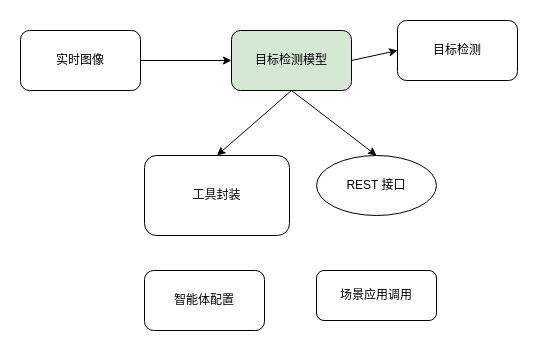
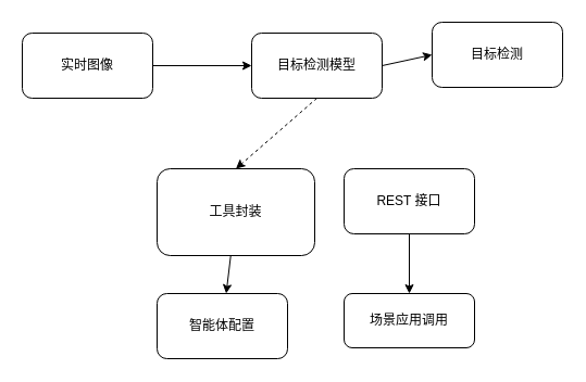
  <mxCell id="0" />
  <mxCell id="1" parent="0" />
- <mxCell id="2" value="目标检测模型" style="rounded=1;whiteSpace=wrap;html=1;fillColor=#d5e8d4;" vertex="1" parent="1"><mxGeometry x="231" y="30" width="120" height="60" as="geometry" /></mxCell>
+ <mxCell id="2" value="目标检测模型" style="rounded=1;whiteSpace=wrap;html=1;" vertex="1" parent="1"><mxGeometry x="231" y="30" width="120" height="60" as="geometry" /></mxCell>
  <mxCell id="3" value="实时图像" style="rounded=1;whiteSpace=wrap;html=1;" vertex="1" parent="1"><mxGeometry x="20" y="30" width="120" height="60" as="geometry" /></mxCell>
  <mxCell id="4" value="" style="endArrow=classic;html=1;rounded=0;exitX=1;exitY=0.5;exitDx=0;exitDy=0;entryX=0;entryY=0.5;entryDx=0;entryDy=0;" edge="1" parent="1" source="3" target="2"><mxGeometry width="50" height="50" relative="1" as="geometry"><mxPoint x="327" y="260" as="sourcePoint" /><mxPoint x="377" y="210" as="targetPoint" /></mxGeometry></mxCell>
  <mxCell id="5" value="目标检测" style="rounded=1;whiteSpace=wrap;html=1;" vertex="1" parent="1"><mxGeometry x="397" y="20" width="120" height="60" as="geometry" /></mxCell>
  <mxCell id="6" value="" style="endArrow=classic;html=1;rounded=0;exitX=1;exitY=0.5;exitDx=0;exitDy=0;entryX=0;entryY=0.5;entryDx=0;entryDy=0;" edge="1" parent="1" source="2" target="5"><mxGeometry width="50" height="50" relative="1" as="geometry"><mxPoint x="139" y="70" as="sourcePoint" /><mxPoint x="227" y="70" as="targetPoint" /></mxGeometry></mxCell>
- <mxCell id="7" value="" style="endArrow=classic;html=1;rounded=0;exitX=0.5;exitY=1;exitDx=0;exitDy=0;entryX=0.5;entryY=0;entryDx=0;entryDy=0;" edge="1" parent="1" source="2" target="8"><mxGeometry width="50" height="50" relative="1" as="geometry"><mxPoint x="327" y="260" as="sourcePoint" /><mxPoint x="277" y="160" as="targetPoint" /></mxGeometry></mxCell>
+ <mxCell id="7" value="" style="endArrow=classic;html=1;rounded=0;exitX=0.5;exitY=1;exitDx=0;exitDy=0;entryX=0.5;entryY=0;entryDx=0;entryDy=0;dashed=1;" edge="1" parent="1" source="2" target="8"><mxGeometry width="50" height="50" relative="1" as="geometry"><mxPoint x="327" y="260" as="sourcePoint" /><mxPoint x="277" y="160" as="targetPoint" /></mxGeometry></mxCell>
  <mxCell id="8" value="工具封装" style="rounded=1;whiteSpace=wrap;html=1;" vertex="1" parent="1"><mxGeometry x="144" y="155" width="145" height="80" as="geometry" /></mxCell>
  <mxCell id="9" value="智能体配置" style="rounded=1;whiteSpace=wrap;html=1;" vertex="1" parent="1"><mxGeometry x="144" y="270" width="120" height="60" as="geometry" /></mxCell>
- <mxCell id="11" value="REST 接口" style="ellipse;whiteSpace=wrap;html=1;" vertex="1" parent="1"><mxGeometry x="316" y="155" width="120" height="60" as="geometry" /></mxCell>
- <mxCell id="12" value="" style="endArrow=classic;html=1;rounded=0;exitX=0.5;exitY=1;exitDx=0;exitDy=0;entryX=0.5;entryY=0;entryDx=0;entryDy=0;" edge="1" parent="1" source="2" target="11"><mxGeometry width="50" height="50" relative="1" as="geometry"><mxPoint x="327" y="260" as="sourcePoint" /><mxPoint x="377" y="210" as="targetPoint" /></mxGeometry></mxCell>
+ <mxCell id="10" value="" style="endArrow=classic;html=1;rounded=0;" edge="1" parent="1" source="8" target="9"><mxGeometry width="50" height="50" relative="1" as="geometry"><mxPoint x="287" y="100" as="sourcePoint" /><mxPoint x="287" y="168" as="targetPoint" /></mxGeometry></mxCell>
+ <mxCell id="11" value="REST 接口" style="rounded=1;whiteSpace=wrap;html=1;" vertex="1" parent="1"><mxGeometry x="316" y="155" width="120" height="60" as="geometry" /></mxCell>
  <mxCell id="13" value="场景应用调用" style="rounded=1;whiteSpace=wrap;html=1;" vertex="1" parent="1"><mxGeometry x="316" y="270" width="120" height="50" as="geometry" /></mxCell>
+ <mxCell id="14" value="" style="endArrow=classic;html=1;rounded=0;entryX=0.5;entryY=0;entryDx=0;entryDy=0;exitX=0.5;exitY=1;exitDx=0;exitDy=0;" edge="1" parent="1" source="11" target="13"><mxGeometry width="50" height="50" relative="1" as="geometry"><mxPoint x="327" y="260" as="sourcePoint" /><mxPoint x="377" y="210" as="targetPoint" /></mxGeometry></mxCell>
